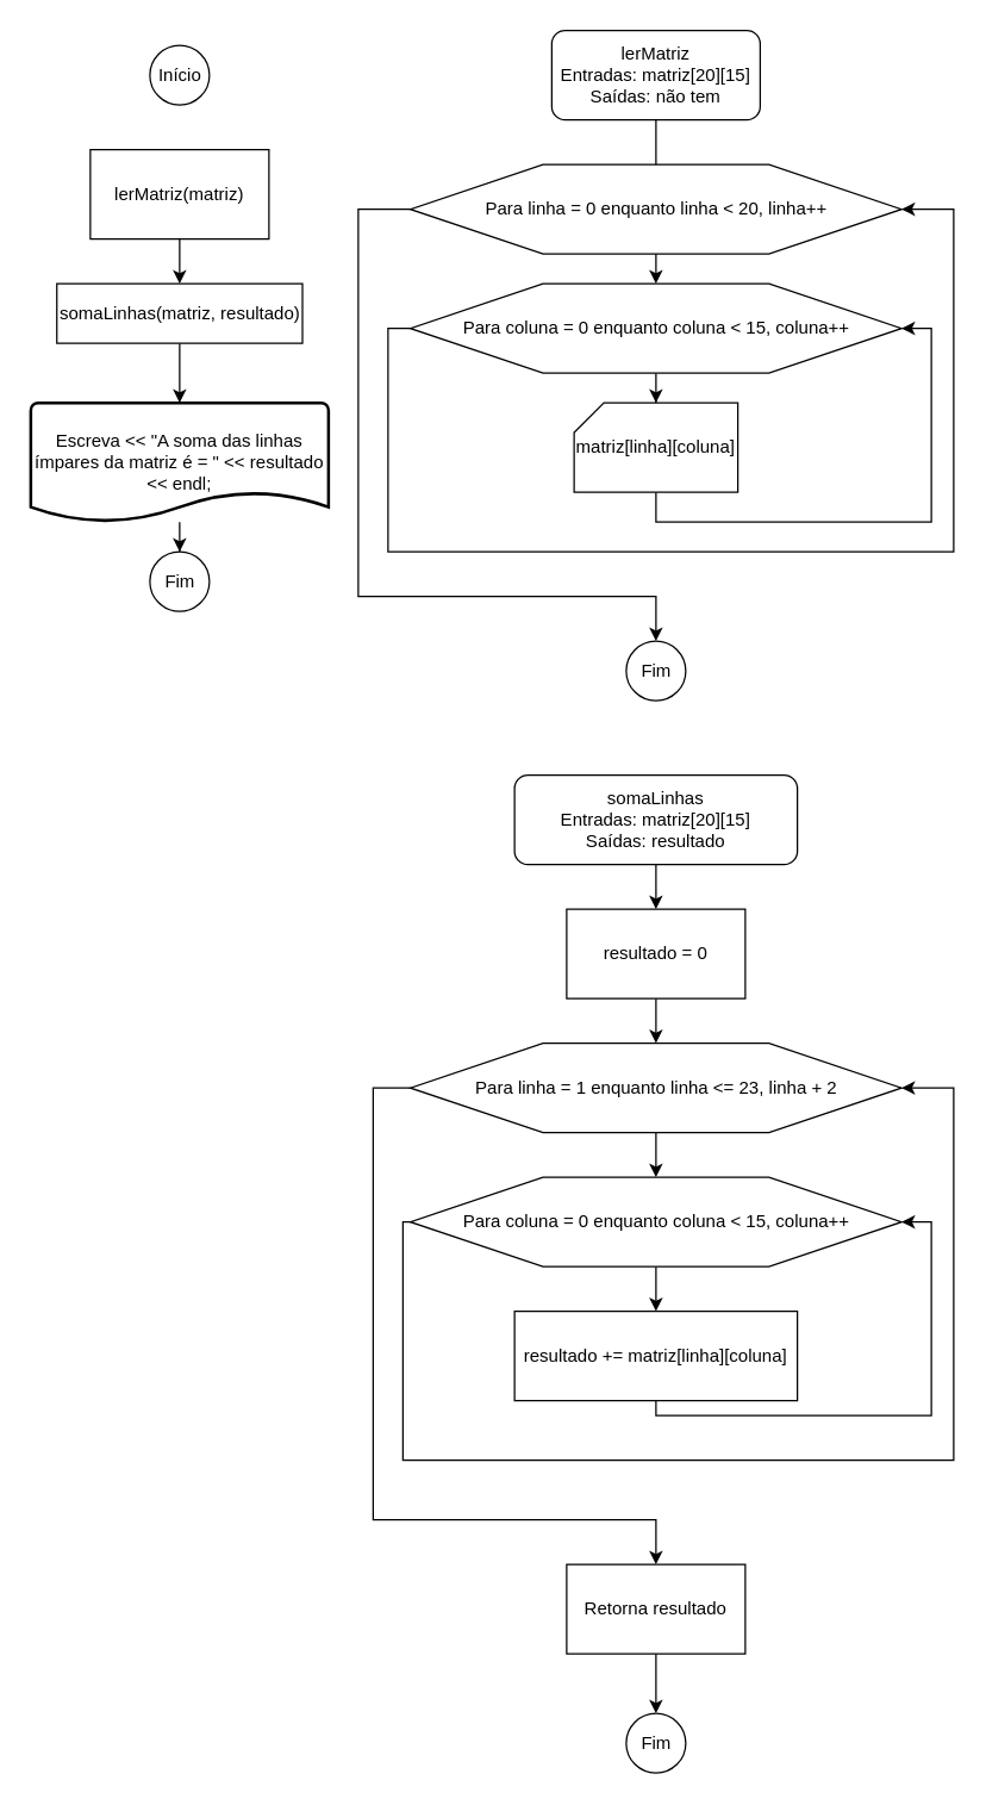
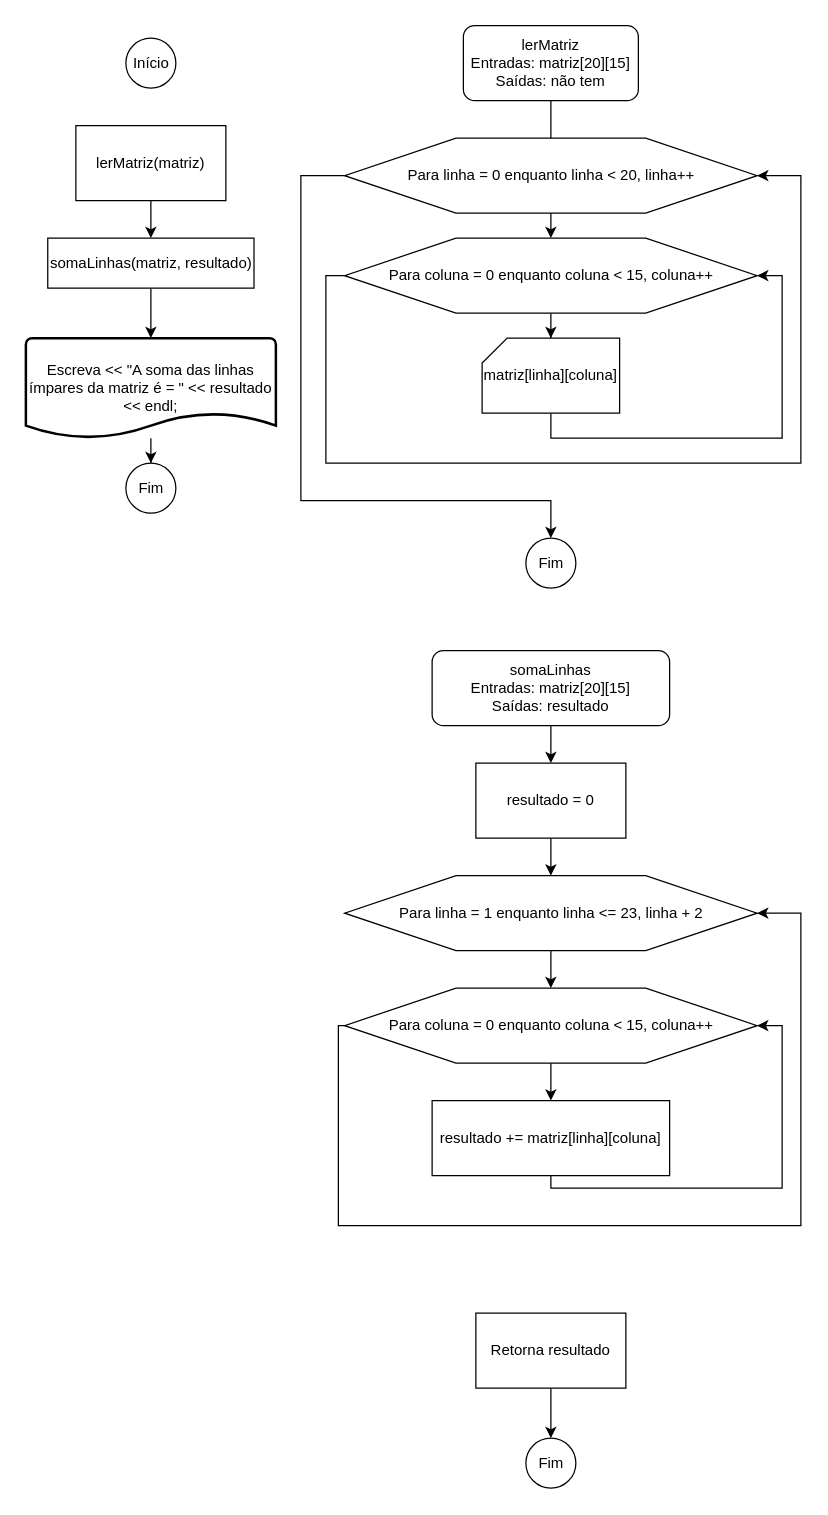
  <mxCell id="0" />
  <mxCell id="1" parent="0" />
  <mxCell id="2" value="Início" style="verticalLabelPosition=middle;verticalAlign=middle;html=1;shape=mxgraph.flowchart.on-page_reference;labelPosition=center;align=center;" vertex="1" parent="1"><mxGeometry x="100" y="30" width="40" height="40" as="geometry" /></mxCell>
  <mxCell id="3" value="" style="edgeStyle=orthogonalEdgeStyle;rounded=0;orthogonalLoop=1;jettySize=auto;html=1;" edge="1" parent="1" source="4" target="6"><mxGeometry relative="1" as="geometry" /></mxCell>
  <mxCell id="4" value="lerMatriz(matriz)" style="rounded=0;whiteSpace=wrap;html=1;" vertex="1" parent="1"><mxGeometry x="60" y="100" width="120" height="60" as="geometry" /></mxCell>
  <mxCell id="5" value="" style="edgeStyle=orthogonalEdgeStyle;rounded=0;orthogonalLoop=1;jettySize=auto;html=1;" edge="1" parent="1" source="6" target="34"><mxGeometry relative="1" as="geometry" /></mxCell>
  <mxCell id="6" value="somaLinhas(matriz, resultado)" style="rounded=0;whiteSpace=wrap;html=1;" vertex="1" parent="1"><mxGeometry x="37.5" y="190" width="165" height="40" as="geometry" /></mxCell>
  <mxCell id="7" value="Fim" style="verticalLabelPosition=middle;verticalAlign=middle;html=1;shape=mxgraph.flowchart.on-page_reference;labelPosition=center;align=center;" vertex="1" parent="1"><mxGeometry x="100" y="370" width="40" height="40" as="geometry" /></mxCell>
  <mxCell id="8" value="" style="edgeStyle=orthogonalEdgeStyle;rounded=0;orthogonalLoop=1;jettySize=auto;html=1;" edge="1" parent="1" source="9" target="14"><mxGeometry relative="1" as="geometry" /></mxCell>
  <mxCell id="9" value="lerMatriz&lt;br&gt;Entradas: matriz[20][15]&lt;br&gt;Saídas: não tem" style="rounded=1;whiteSpace=wrap;html=1;" vertex="1" parent="1"><mxGeometry x="370" y="20" width="140" height="60" as="geometry" /></mxCell>
  <mxCell id="10" style="edgeStyle=orthogonalEdgeStyle;rounded=0;orthogonalLoop=1;jettySize=auto;html=1;entryX=0.5;entryY=0;entryDx=0;entryDy=0;entryPerimeter=0;" edge="1" parent="1" source="11" target="17"><mxGeometry relative="1" as="geometry"><Array as="points"><mxPoint x="240" y="140" /><mxPoint x="240" y="400" /><mxPoint x="440" y="400" /></Array></mxGeometry></mxCell>
  <mxCell id="11" value="Para linha = 0 enquanto linha &amp;lt; 20, linha++" style="verticalLabelPosition=middle;verticalAlign=middle;html=1;shape=hexagon;perimeter=hexagonPerimeter2;arcSize=6;size=0.27;labelPosition=center;align=center;" vertex="1" parent="1"><mxGeometry x="275" y="110" width="330" height="60" as="geometry" /></mxCell>
  <mxCell id="12" value="" style="edgeStyle=orthogonalEdgeStyle;rounded=0;orthogonalLoop=1;jettySize=auto;html=1;" edge="1" parent="1" source="14" target="16"><mxGeometry relative="1" as="geometry" /></mxCell>
  <mxCell id="13" style="edgeStyle=orthogonalEdgeStyle;rounded=0;orthogonalLoop=1;jettySize=auto;html=1;entryX=1;entryY=0.5;entryDx=0;entryDy=0;" edge="1" parent="1" source="14" target="11"><mxGeometry relative="1" as="geometry"><Array as="points"><mxPoint x="260" y="220" /><mxPoint x="260" y="370" /><mxPoint x="640" y="370" /><mxPoint x="640" y="140" /></Array></mxGeometry></mxCell>
  <mxCell id="14" value="Para coluna = 0 enquanto coluna &amp;lt; 15, coluna++" style="verticalLabelPosition=middle;verticalAlign=middle;html=1;shape=hexagon;perimeter=hexagonPerimeter2;arcSize=6;size=0.27;labelPosition=center;align=center;" vertex="1" parent="1"><mxGeometry x="275" y="190" width="330" height="60" as="geometry" /></mxCell>
  <mxCell id="15" style="edgeStyle=orthogonalEdgeStyle;rounded=0;orthogonalLoop=1;jettySize=auto;html=1;entryX=1;entryY=0.5;entryDx=0;entryDy=0;" edge="1" parent="1" source="16" target="14"><mxGeometry relative="1" as="geometry"><Array as="points"><mxPoint x="440" y="350" /><mxPoint x="625" y="350" /><mxPoint x="625" y="220" /></Array></mxGeometry></mxCell>
  <mxCell id="16" value="matriz[linha][coluna]" style="verticalLabelPosition=middle;verticalAlign=middle;html=1;shape=card;whiteSpace=wrap;size=20;arcSize=12;labelPosition=center;align=center;" vertex="1" parent="1"><mxGeometry x="385" y="270" width="110" height="60" as="geometry" /></mxCell>
  <mxCell id="17" value="Fim" style="verticalLabelPosition=middle;verticalAlign=middle;html=1;shape=mxgraph.flowchart.on-page_reference;labelPosition=center;align=center;" vertex="1" parent="1"><mxGeometry x="420" y="430" width="40" height="40" as="geometry" /></mxCell>
  <mxCell id="18" value="" style="edgeStyle=orthogonalEdgeStyle;rounded=0;orthogonalLoop=1;jettySize=auto;html=1;" edge="1" parent="1" source="19" target="27"><mxGeometry relative="1" as="geometry" /></mxCell>
  <mxCell id="19" value="somaLinhas&lt;br&gt;Entradas: matriz[20][15]&lt;br&gt;Saídas: resultado" style="rounded=1;whiteSpace=wrap;html=1;" vertex="1" parent="1"><mxGeometry x="345" y="520" width="190" height="60" as="geometry" /></mxCell>
  <mxCell id="20" value="" style="edgeStyle=orthogonalEdgeStyle;rounded=0;orthogonalLoop=1;jettySize=auto;html=1;" edge="1" parent="1" source="22" target="25"><mxGeometry relative="1" as="geometry" /></mxCell>
- <mxCell id="21" style="edgeStyle=orthogonalEdgeStyle;rounded=0;orthogonalLoop=1;jettySize=auto;html=1;" edge="1" parent="1" source="22" target="32"><mxGeometry relative="1" as="geometry"><Array as="points"><mxPoint x="250" y="730" /><mxPoint x="250" y="1020" /><mxPoint x="440" y="1020" /></Array></mxGeometry></mxCell>
  <mxCell id="22" value="Para linha = 1 enquanto linha &amp;lt;= 23, linha + 2" style="verticalLabelPosition=middle;verticalAlign=middle;html=1;shape=hexagon;perimeter=hexagonPerimeter2;arcSize=6;size=0.27;labelPosition=center;align=center;" vertex="1" parent="1"><mxGeometry x="275" y="700" width="330" height="60" as="geometry" /></mxCell>
  <mxCell id="23" value="" style="edgeStyle=orthogonalEdgeStyle;rounded=0;orthogonalLoop=1;jettySize=auto;html=1;" edge="1" parent="1" source="25" target="29"><mxGeometry relative="1" as="geometry" /></mxCell>
  <mxCell id="24" style="edgeStyle=orthogonalEdgeStyle;rounded=0;orthogonalLoop=1;jettySize=auto;html=1;entryX=1;entryY=0.5;entryDx=0;entryDy=0;" edge="1" parent="1" source="25" target="22"><mxGeometry relative="1" as="geometry"><Array as="points"><mxPoint x="270" y="820" /><mxPoint x="270" y="980" /><mxPoint x="640" y="980" /><mxPoint x="640" y="730" /></Array></mxGeometry></mxCell>
  <mxCell id="25" value="Para coluna = 0 enquanto coluna &amp;lt; 15, coluna++" style="verticalLabelPosition=middle;verticalAlign=middle;html=1;shape=hexagon;perimeter=hexagonPerimeter2;arcSize=6;size=0.27;labelPosition=center;align=center;" vertex="1" parent="1"><mxGeometry x="275" y="790" width="330" height="60" as="geometry" /></mxCell>
  <mxCell id="26" value="" style="edgeStyle=orthogonalEdgeStyle;rounded=0;orthogonalLoop=1;jettySize=auto;html=1;" edge="1" parent="1" source="27" target="22"><mxGeometry relative="1" as="geometry" /></mxCell>
  <mxCell id="27" value="resultado = 0" style="rounded=0;whiteSpace=wrap;html=1;" vertex="1" parent="1"><mxGeometry x="380" y="610" width="120" height="60" as="geometry" /></mxCell>
  <mxCell id="28" style="edgeStyle=orthogonalEdgeStyle;rounded=0;orthogonalLoop=1;jettySize=auto;html=1;entryX=1;entryY=0.5;entryDx=0;entryDy=0;" edge="1" parent="1" source="29" target="25"><mxGeometry relative="1" as="geometry"><Array as="points"><mxPoint x="440" y="950" /><mxPoint x="625" y="950" /><mxPoint x="625" y="820" /></Array></mxGeometry></mxCell>
  <mxCell id="29" value="resultado += matriz[linha][coluna]" style="rounded=0;whiteSpace=wrap;html=1;" vertex="1" parent="1"><mxGeometry x="345" y="880" width="190" height="60" as="geometry" /></mxCell>
  <mxCell id="30" value="Fim" style="verticalLabelPosition=middle;verticalAlign=middle;html=1;shape=mxgraph.flowchart.on-page_reference;labelPosition=center;align=center;" vertex="1" parent="1"><mxGeometry x="420" y="1150" width="40" height="40" as="geometry" /></mxCell>
  <mxCell id="31" value="" style="edgeStyle=orthogonalEdgeStyle;rounded=0;orthogonalLoop=1;jettySize=auto;html=1;" edge="1" parent="1" source="32" target="30"><mxGeometry relative="1" as="geometry" /></mxCell>
  <mxCell id="32" value="Retorna resultado" style="rounded=0;whiteSpace=wrap;html=1;" vertex="1" parent="1"><mxGeometry x="380" y="1050" width="120" height="60" as="geometry" /></mxCell>
  <mxCell id="33" value="" style="edgeStyle=orthogonalEdgeStyle;rounded=0;orthogonalLoop=1;jettySize=auto;html=1;" edge="1" parent="1" source="34" target="7"><mxGeometry relative="1" as="geometry" /></mxCell>
  <mxCell id="34" value="Escreva &amp;lt;&amp;lt; &quot;A soma das linhas ímpares da matriz é = &quot; &amp;lt;&amp;lt; resultado &amp;lt;&amp;lt; endl;" style="strokeWidth=2;html=1;shape=mxgraph.flowchart.document2;whiteSpace=wrap;size=0.25;" vertex="1" parent="1"><mxGeometry x="20" y="270" width="200" height="80" as="geometry" /></mxCell>
